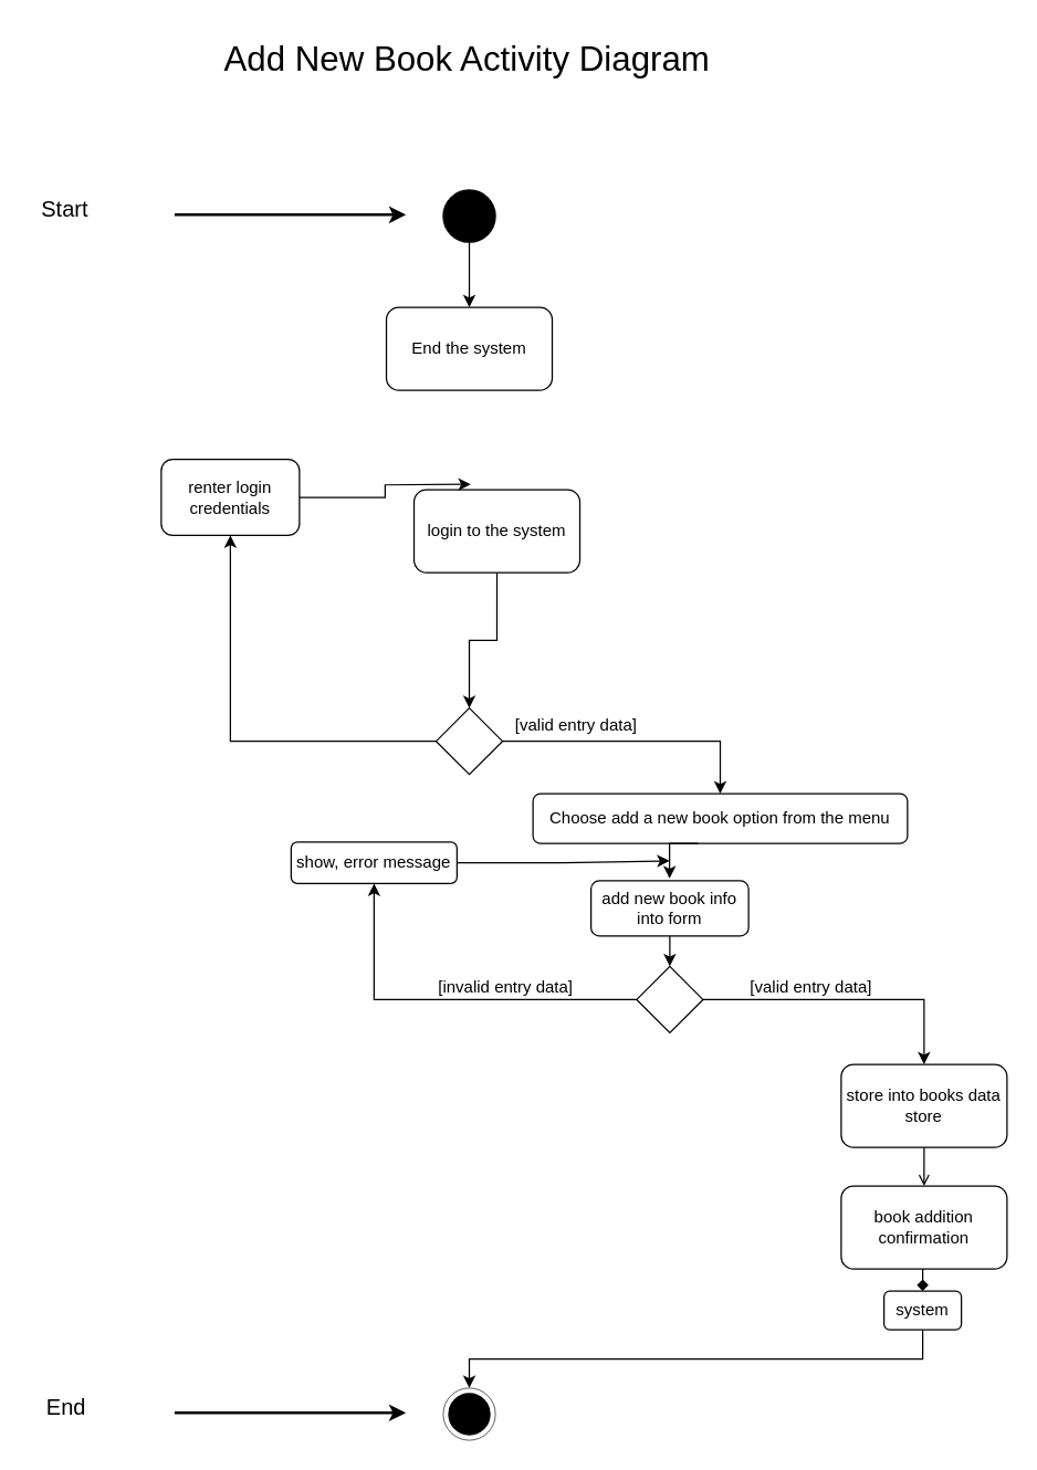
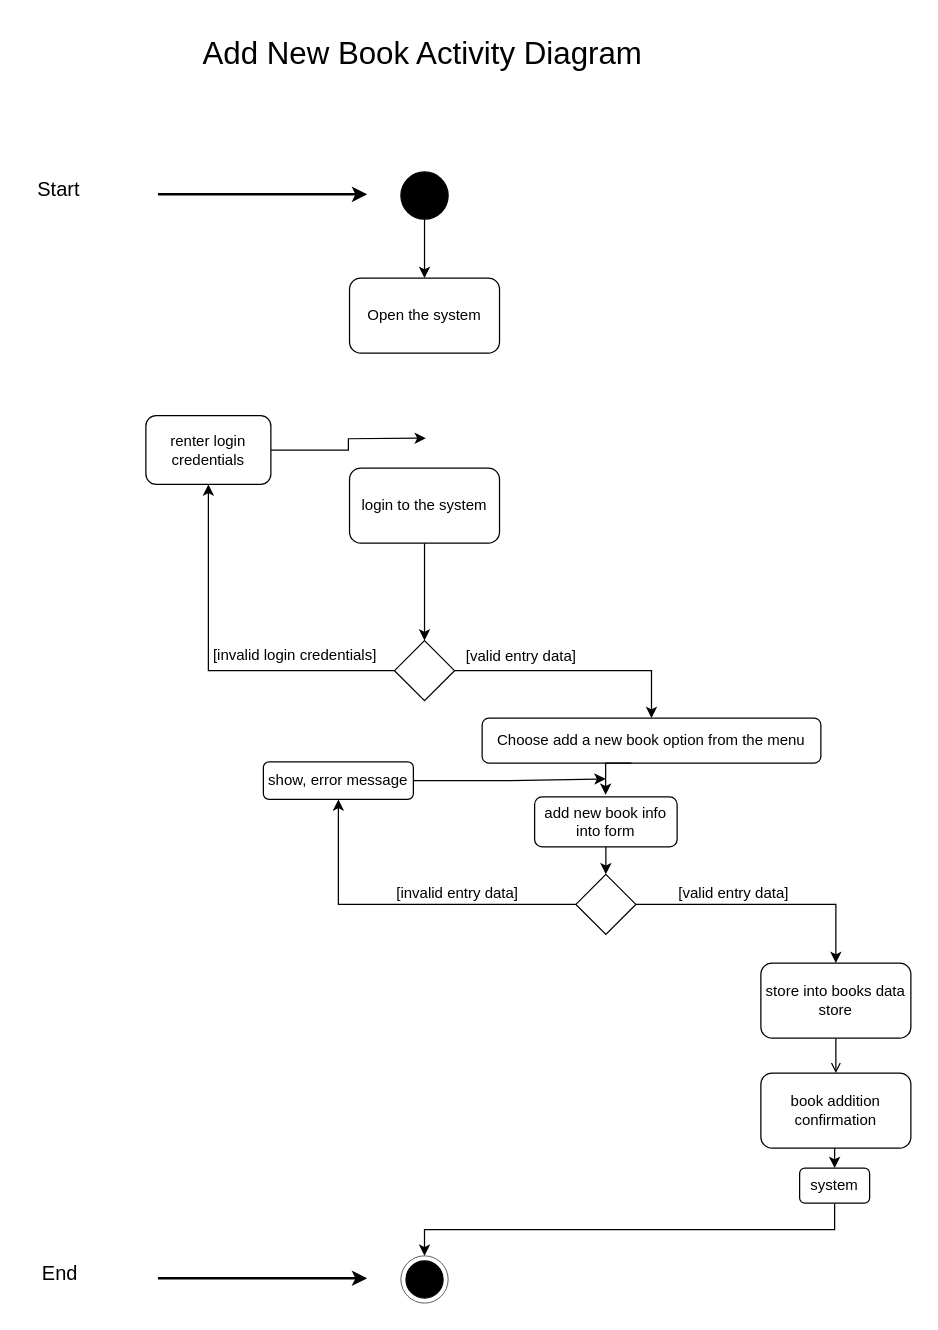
  <mxCell id="0" />
  <mxCell id="1" parent="0" />
  <mxCell id="2" value="&lt;span style=&quot;background-color: initial;&quot;&gt;Add New Book Activity Diagram&lt;/span&gt;" style="text;html=1;align=center;verticalAlign=middle;resizable=0;points=[];autosize=1;strokeColor=none;fillColor=none;fontSize=25;" parent="1" vertex="1"><mxGeometry x="152" y="20" width="370" height="42" as="geometry" /></mxCell>
- <mxCell id="3" value="End the system" style="rounded=1;whiteSpace=wrap;html=1;" parent="1" vertex="1"><mxGeometry x="278.92" y="222" width="120" height="60" as="geometry" /></mxCell>
+ <mxCell id="3" value="Open the system" style="rounded=1;whiteSpace=wrap;html=1;" parent="1" vertex="1"><mxGeometry x="278.92" y="222" width="120" height="60" as="geometry" /></mxCell>
  <mxCell id="4" style="edgeStyle=orthogonalEdgeStyle;rounded=0;orthogonalLoop=1;jettySize=auto;html=1;exitX=0.5;exitY=1;exitDx=0;exitDy=0;" parent="1" source="5" target="8" edge="1"><mxGeometry relative="1" as="geometry" /></mxCell>
- <mxCell id="5" value="login to the system" style="rounded=1;whiteSpace=wrap;html=1;" parent="1" vertex="1"><mxGeometry x="298.92" y="354" width="120" height="60" as="geometry" /></mxCell>
+ <mxCell id="5" value="login to the system" style="rounded=1;whiteSpace=wrap;html=1;" parent="1" vertex="1"><mxGeometry x="278.92" y="374" width="120" height="60" as="geometry" /></mxCell>
  <mxCell id="6" style="edgeStyle=orthogonalEdgeStyle;rounded=0;orthogonalLoop=1;jettySize=auto;html=1;exitX=0;exitY=0.5;exitDx=0;exitDy=0;entryX=0.5;entryY=1;entryDx=0;entryDy=0;" parent="1" source="8" target="12" edge="1"><mxGeometry relative="1" as="geometry"><mxPoint x="136" y="428" as="targetPoint" /></mxGeometry></mxCell>
  <mxCell id="7" style="edgeStyle=orthogonalEdgeStyle;rounded=0;orthogonalLoop=1;jettySize=auto;html=1;exitX=1;exitY=0.5;exitDx=0;exitDy=0;entryX=0.5;entryY=0;entryDx=0;entryDy=0;" edge="1" parent="1" source="8" target="41"><mxGeometry relative="1" as="geometry" /></mxCell>
  <mxCell id="8" value="" style="rhombus;whiteSpace=wrap;html=1;" parent="1" vertex="1"><mxGeometry x="314.92" y="512" width="48" height="48" as="geometry" /></mxCell>
  <mxCell id="9" value="[valid entry data]" style="text;html=1;align=center;verticalAlign=middle;resizable=0;points=[];autosize=1;strokeColor=none;fillColor=none;" parent="1" vertex="1"><mxGeometry x="363" y="512" width="106" height="26" as="geometry" /></mxCell>
+ <mxCell id="10" value="[invalid login credentials]" style="text;html=1;align=center;verticalAlign=middle;resizable=0;points=[];autosize=1;strokeColor=none;fillColor=none;" parent="1" vertex="1"><mxGeometry x="160.82" y="511" width="149" height="26" as="geometry" /></mxCell>
  <mxCell id="11" style="edgeStyle=orthogonalEdgeStyle;rounded=0;orthogonalLoop=1;jettySize=auto;html=1;exitX=1;exitY=0.5;exitDx=0;exitDy=0;" parent="1" source="12" edge="1"><mxGeometry relative="1" as="geometry"><mxPoint x="340" y="350" as="targetPoint" /></mxGeometry></mxCell>
  <mxCell id="12" value="renter login credentials" style="rounded=1;whiteSpace=wrap;html=1;" parent="1" vertex="1"><mxGeometry x="116" y="332" width="100" height="55" as="geometry" /></mxCell>
  <mxCell id="13" value="" style="group" parent="1" vertex="1" connectable="0"><mxGeometry x="24.398" y="1002.153" width="333.425" height="39.822" as="geometry" /></mxCell>
  <mxCell id="14" value="" style="group" parent="13" vertex="1" connectable="0"><mxGeometry x="295.628" y="2.025" width="37.797" height="37.797" as="geometry" /></mxCell>
  <mxCell id="15" value="" style="ellipse;whiteSpace=wrap;html=1;aspect=fixed;fillColor=none;container=0;strokeWidth=0.5;" parent="14" vertex="1"><mxGeometry width="37.797" height="37.797" as="geometry" /></mxCell>
  <mxCell id="16" value="" style="ellipse;whiteSpace=wrap;html=1;aspect=fixed;fillColor=#000000;container=0;" parent="14" vertex="1"><mxGeometry x="4.05" y="4.05" width="29.698" height="29.698" as="geometry" /></mxCell>
  <mxCell id="17" value="" style="endArrow=classic;html=1;rounded=0;jumpSize=20;strokeWidth=2;" parent="13" edge="1"><mxGeometry width="50" height="50" relative="1" as="geometry"><mxPoint x="101.243" y="19.965" as="sourcePoint" /><mxPoint x="268.63" y="19.965" as="targetPoint" /></mxGeometry></mxCell>
  <mxCell id="18" value="End" style="text;html=1;align=center;verticalAlign=middle;resizable=0;points=[];autosize=1;strokeColor=none;fillColor=none;container=0;fontSize=16;" parent="13" vertex="1"><mxGeometry width="46" height="31" as="geometry" /></mxCell>
  <mxCell id="19" value="" style="group" parent="1" vertex="1" connectable="0"><mxGeometry x="20.348" y="135" width="337.475" height="41.847" as="geometry" /></mxCell>
  <mxCell id="20" value="" style="ellipse;whiteSpace=wrap;html=1;aspect=fixed;fillColor=#000000;container=0;" parent="19" vertex="1"><mxGeometry x="299.678" y="2.025" width="37.797" height="37.797" as="geometry" /></mxCell>
  <mxCell id="21" value="" style="group" parent="19" vertex="1" connectable="0"><mxGeometry width="272.68" height="41.847" as="geometry" /></mxCell>
  <mxCell id="22" value="" style="endArrow=classic;html=1;rounded=0;jumpSize=20;strokeWidth=2;" parent="21" edge="1"><mxGeometry width="50" height="50" relative="1" as="geometry"><mxPoint x="105.292" y="19.965" as="sourcePoint" /><mxPoint x="272.68" y="19.965" as="targetPoint" /></mxGeometry></mxCell>
  <mxCell id="23" value="Start" style="text;html=1;align=center;verticalAlign=middle;resizable=0;points=[];autosize=1;strokeColor=none;fillColor=none;container=0;fontSize=16;" parent="21" vertex="1"><mxGeometry width="52" height="31" as="geometry" /></mxCell>
  <mxCell id="24" style="edgeStyle=orthogonalEdgeStyle;rounded=0;orthogonalLoop=1;jettySize=auto;html=1;exitX=0.5;exitY=1;exitDx=0;exitDy=0;entryX=0.5;entryY=0;entryDx=0;entryDy=0;" parent="1" source="20" target="3" edge="1"><mxGeometry relative="1" as="geometry" /></mxCell>
  <mxCell id="25" style="edgeStyle=orthogonalEdgeStyle;rounded=0;orthogonalLoop=1;jettySize=auto;html=1;exitX=0.5;exitY=1;exitDx=0;exitDy=0;entryX=0.5;entryY=0;entryDx=0;entryDy=0;" parent="1" source="33" target="15" edge="1"><mxGeometry relative="1" as="geometry" /></mxCell>
  <mxCell id="26" value="" style="group" parent="1" vertex="1" connectable="0"><mxGeometry x="210" y="593" width="518" height="369" as="geometry" /></mxCell>
  <mxCell id="27" style="edgeStyle=orthogonalEdgeStyle;rounded=0;orthogonalLoop=1;jettySize=auto;html=1;exitX=0.5;exitY=1;exitDx=0;exitDy=0;entryX=0.5;entryY=0;entryDx=0;entryDy=0;" parent="26" source="28" target="36" edge="1"><mxGeometry relative="1" as="geometry" /></mxCell>
  <mxCell id="28" value="add new book info into form" style="rounded=1;whiteSpace=wrap;html=1;" parent="26" vertex="1"><mxGeometry x="217" y="44" width="114" height="40" as="geometry" /></mxCell>
  <mxCell id="29" style="edgeStyle=orthogonalEdgeStyle;rounded=0;orthogonalLoop=1;jettySize=auto;html=1;entryX=0.5;entryY=0;entryDx=0;entryDy=0;endArrow=open;" edge="1" parent="26" source="30" target="40"><mxGeometry relative="1" as="geometry" /></mxCell>
  <mxCell id="30" value="store into books data store" style="rounded=1;whiteSpace=wrap;html=1;" parent="26" vertex="1"><mxGeometry x="398" y="177" width="120" height="60" as="geometry" /></mxCell>
  <mxCell id="31" style="edgeStyle=orthogonalEdgeStyle;rounded=0;orthogonalLoop=1;jettySize=auto;html=1;" edge="1" parent="26" source="32"><mxGeometry relative="1" as="geometry"><mxPoint x="273.8" y="29.6" as="targetPoint" /></mxGeometry></mxCell>
  <mxCell id="32" value="show, error message" style="rounded=1;whiteSpace=wrap;html=1;" parent="26" vertex="1"><mxGeometry y="16" width="120" height="30" as="geometry" /></mxCell>
  <mxCell id="33" value="system" style="rounded=1;whiteSpace=wrap;html=1;" parent="26" vertex="1"><mxGeometry x="429" y="341" width="56" height="28" as="geometry" /></mxCell>
  <mxCell id="34" style="edgeStyle=orthogonalEdgeStyle;rounded=0;orthogonalLoop=1;jettySize=auto;html=1;exitX=1;exitY=0.5;exitDx=0;exitDy=0;entryX=0.5;entryY=0;entryDx=0;entryDy=0;" parent="26" source="36" target="30" edge="1"><mxGeometry relative="1" as="geometry"><mxPoint x="458" y="163" as="targetPoint" /></mxGeometry></mxCell>
  <mxCell id="35" style="edgeStyle=orthogonalEdgeStyle;rounded=0;orthogonalLoop=1;jettySize=auto;html=1;exitX=0;exitY=0.5;exitDx=0;exitDy=0;entryX=0.5;entryY=1;entryDx=0;entryDy=0;" parent="26" source="36" target="32" edge="1"><mxGeometry relative="1" as="geometry"><mxPoint x="66.0" y="239.273" as="targetPoint" /></mxGeometry></mxCell>
  <mxCell id="36" value="" style="rhombus;whiteSpace=wrap;html=1;" parent="26" vertex="1"><mxGeometry x="250" y="106" width="48" height="48" as="geometry" /></mxCell>
  <mxCell id="37" value="[valid entry data]" style="text;html=1;align=center;verticalAlign=middle;resizable=0;points=[];autosize=1;strokeColor=none;fillColor=none;" parent="26" vertex="1"><mxGeometry x="323" y="108" width="106" height="26" as="geometry" /></mxCell>
  <mxCell id="38" value="[invalid entry data]" style="text;html=1;align=center;verticalAlign=middle;resizable=0;points=[];autosize=1;strokeColor=none;fillColor=none;" parent="26" vertex="1"><mxGeometry x="97" y="108" width="115" height="26" as="geometry" /></mxCell>
- <mxCell id="39" style="edgeStyle=orthogonalEdgeStyle;rounded=0;orthogonalLoop=1;jettySize=auto;html=1;exitX=0.5;exitY=1;exitDx=0;exitDy=0;entryX=0.5;entryY=0;entryDx=0;entryDy=0;endArrow=diamond;" edge="1" parent="26" source="40" target="33"><mxGeometry relative="1" as="geometry" /></mxCell>
+ <mxCell id="39" style="edgeStyle=orthogonalEdgeStyle;rounded=0;orthogonalLoop=1;jettySize=auto;html=1;exitX=0.5;exitY=1;exitDx=0;exitDy=0;entryX=0.5;entryY=0;entryDx=0;entryDy=0;" edge="1" parent="26" source="40" target="33"><mxGeometry relative="1" as="geometry" /></mxCell>
  <mxCell id="40" value="book&amp;nbsp;addition confirmation" style="rounded=1;whiteSpace=wrap;html=1;" vertex="1" parent="26"><mxGeometry x="398" y="265" width="120" height="60" as="geometry" /></mxCell>
  <mxCell id="41" value="&lt;span style=&quot;text-wrap: nowrap;&quot;&gt;Choose add a new book&amp;nbsp;option from the menu&lt;/span&gt;" style="rounded=1;whiteSpace=wrap;html=1;" vertex="1" parent="1"><mxGeometry x="385" y="574" width="271" height="36" as="geometry" /></mxCell>
  <mxCell id="42" style="edgeStyle=orthogonalEdgeStyle;rounded=0;orthogonalLoop=1;jettySize=auto;html=1;exitX=0.5;exitY=1;exitDx=0;exitDy=0;entryX=0.639;entryY=-0.04;entryDx=0;entryDy=0;entryPerimeter=0;" edge="1" parent="1"><mxGeometry relative="1" as="geometry"><mxPoint x="504.5" y="610" as="sourcePoint" /><mxPoint x="483.846" y="635.4" as="targetPoint" /></mxGeometry></mxCell>
